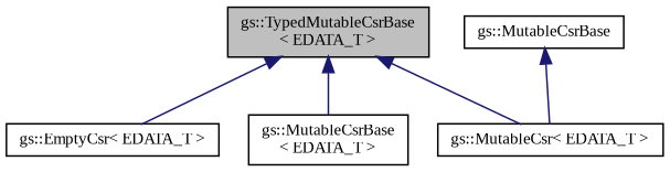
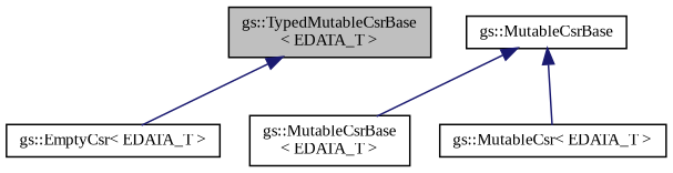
  digraph {
    fontname="Liberation Serif"
    node [color=black fillcolor=white fontname="Liberation Serif" fontsize=10 shape=record style=filled]
    edge [color=midnightblue dir=back fontname="Liberation Serif" fontsize=10 labelfontname=Helvetica labelfontsize=10 style=solid]
    n1 [fillcolor=grey75 fontcolor=black height=0.2 label="gs::TypedMutableCsrBase\l\< EDATA_T \>" width=0.4]
    n2 [height=0.2 label="gs::EmptyCsr\< EDATA_T \>" width=0.4]
    n3 [height=0.2 label="gs::MutableCsr\< EDATA_T \>" width=0.4]
    n4 [height=0.2 label="gs::MutableCsrBase\l\< EDATA_T \>" width=0.4]
    n5 [height=0.2 label="gs::MutableCsrBase" width=0.4]
    n1 -> n2
-   n1 -> n3
-   n1 -> n4
+   n5 -> n4
    n5 -> n3
  }
